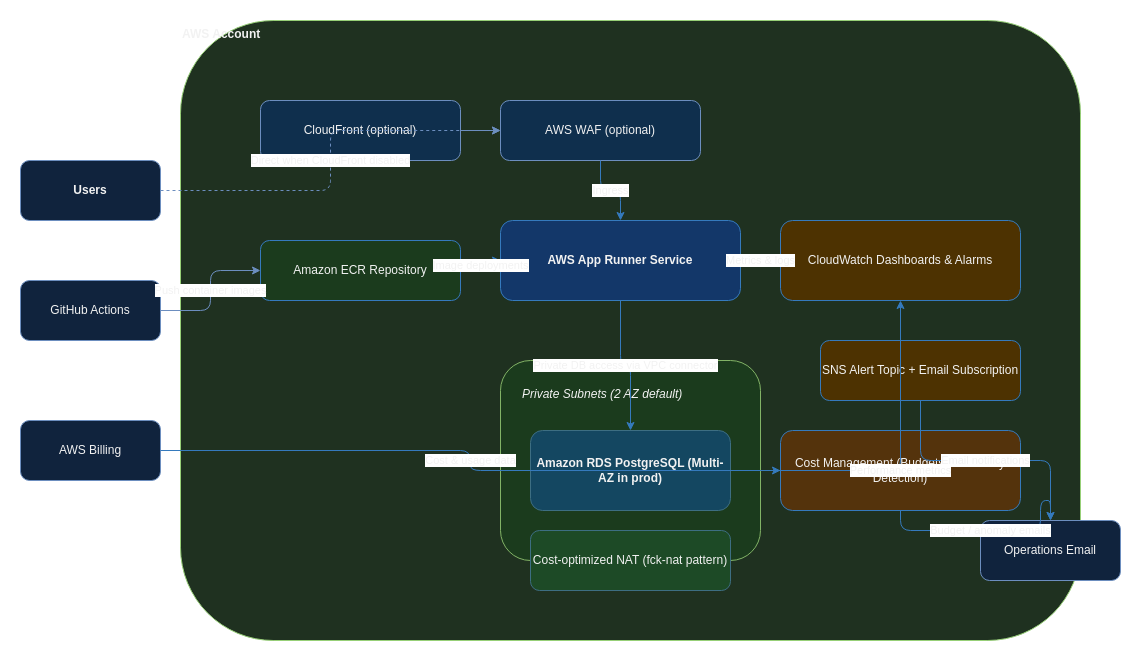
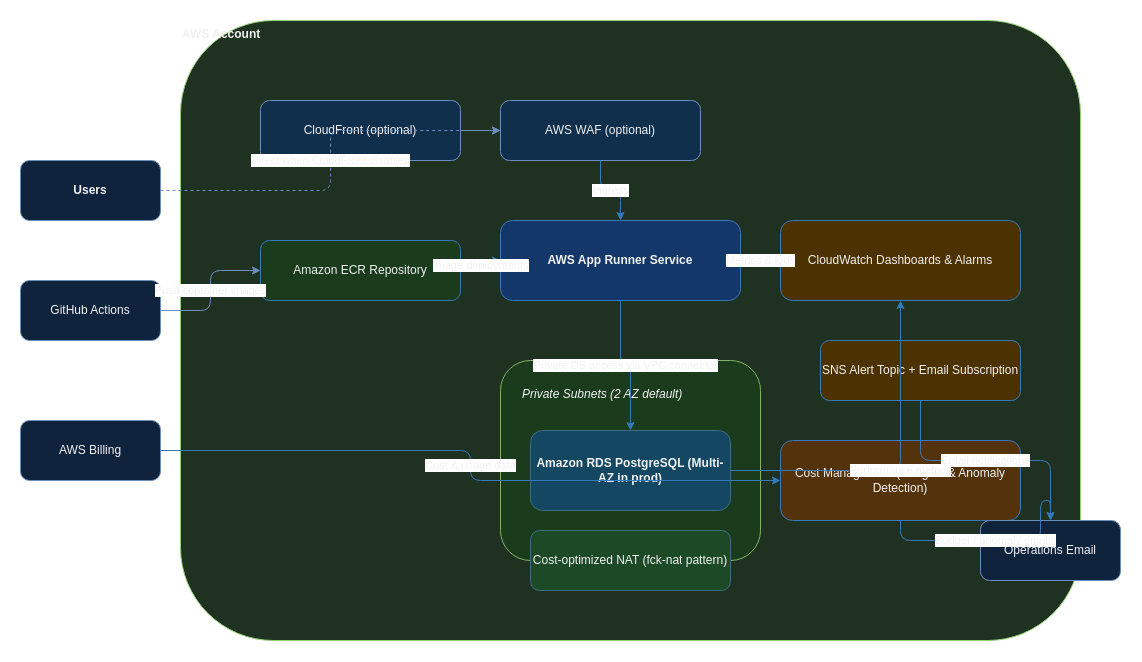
  <mxCell id="0" />
  <mxCell id="1" parent="0" />
  <mxCell id="2" value="AWS Account" style="rounded=1;whiteSpace=wrap;html=1;align=left;verticalAlign=top;fontStyle=1;strokeColor=#97d077;fillColor=#1f3120;fontColor=#f2f2f2;container=1;collapsible=0;recursiveResize=0;" vertex="1" parent="1"><mxGeometry x="180" y="20" width="900" height="620" as="geometry" /></mxCell>
  <mxCell id="3" value="Users" style="rounded=1;whiteSpace=wrap;html=1;strokeColor=#6c8ebf;fillColor=#10233d;fontColor=#f2f2f2;fontStyle=1;" vertex="1" parent="1"><mxGeometry x="20" y="160" width="140" height="60" as="geometry" /></mxCell>
  <mxCell id="4" value="GitHub Actions" style="rounded=1;whiteSpace=wrap;html=1;strokeColor=#6c8ebf;fillColor=#10233d;fontColor=#f2f2f2;" vertex="1" parent="1"><mxGeometry x="20" y="280" width="140" height="60" as="geometry" /></mxCell>
  <mxCell id="5" value="Operations Email" style="rounded=1;whiteSpace=wrap;html=1;strokeColor=#6c8ebf;fillColor=#10233d;fontColor=#f2f2f2;" vertex="1" parent="1"><mxGeometry x="980" y="520" width="140" height="60" as="geometry" /></mxCell>
  <mxCell id="6" value="AWS Billing" style="rounded=1;whiteSpace=wrap;html=1;strokeColor=#6c8ebf;fillColor=#10233d;fontColor=#f2f2f2;" vertex="1" parent="1"><mxGeometry x="20" y="420" width="140" height="60" as="geometry" /></mxCell>
  <mxCell id="7" value="CloudFront (optional)" style="rounded=1;whiteSpace=wrap;html=1;strokeColor=#6c8ebf;fillColor=#0f2f4d;fontColor=#f2f2f2;" vertex="1" parent="2"><mxGeometry x="80" y="80" width="200" height="60" as="geometry" /></mxCell>
  <mxCell id="8" value="AWS WAF (optional)" style="rounded=1;whiteSpace=wrap;html=1;strokeColor=#6c8ebf;fillColor=#0f2f4d;fontColor=#f2f2f2;" vertex="1" parent="2"><mxGeometry x="320" y="80" width="200" height="60" as="geometry" /></mxCell>
  <mxCell id="9" value="Amazon ECR Repository" style="rounded=1;whiteSpace=wrap;html=1;strokeColor=#357abd;fillColor=#1b3b1d;fontColor=#f2f2f2;" vertex="1" parent="2"><mxGeometry x="80" y="220" width="200" height="60" as="geometry" /></mxCell>
  <mxCell id="10" value="AWS App Runner Service" style="rounded=1;whiteSpace=wrap;html=1;strokeColor=#357abd;fillColor=#133769;fontColor=#f2f2f2;fontStyle=1;" vertex="1" parent="2"><mxGeometry x="320" y="200" width="240" height="80" as="geometry" /></mxCell>
  <mxCell id="11" value="CloudWatch Dashboards &amp; Alarms" style="rounded=1;whiteSpace=wrap;html=1;strokeColor=#357abd;fillColor=#4d3201;fontColor=#f2f2f2;" vertex="1" parent="2"><mxGeometry x="600" y="200" width="240" height="80" as="geometry" /></mxCell>
  <mxCell id="12" value="SNS Alert Topic + Email Subscription" style="rounded=1;whiteSpace=wrap;html=1;strokeColor=#357abd;fillColor=#4d3201;fontColor=#f2f2f2;" vertex="1" parent="2"><mxGeometry x="640" y="320" width="200" height="60" as="geometry" /></mxCell>
- <mxCell id="13" value="Cost Management (Budgets &amp; Anomaly Detection)" style="rounded=1;whiteSpace=wrap;html=1;strokeColor=#357abd;fillColor=#54330c;fontColor=#f2f2f2;" vertex="1" parent="2"><mxGeometry x="600" y="410" width="240" height="80" as="geometry" /></mxCell>
+ <mxCell id="13" value="Cost Management (Budgets &amp; Anomaly Detection)" style="rounded=1;whiteSpace=wrap;html=1;strokeColor=#357abd;fillColor=#54330c;fontColor=#f2f2f2;" vertex="1" parent="2"><mxGeometry x="600" y="420" width="240" height="80" as="geometry" /></mxCell>
  <mxCell id="14" value="VPC (private subnets)" style="rounded=1;whiteSpace=wrap;html=1;strokeColor=#82b366;fillColor=#1b3b1d;fontColor=#f2f2f2;container=1;collapsible=0;" vertex="1" parent="2"><mxGeometry x="320" y="340" width="260" height="200" as="geometry" /></mxCell>
  <mxCell id="15" value="Private Subnets (2 AZ default)" style="text;html=1;strokeColor=none;fillColor=none;fontColor=#f2f2f2;fontStyle=2;" vertex="1" parent="14"><mxGeometry x="20" y="20" width="220" height="30" as="geometry" /></mxCell>
  <mxCell id="16" value="Amazon RDS PostgreSQL (Multi-AZ in prod)" style="rounded=1;whiteSpace=wrap;html=1;strokeColor=#3d6e82;fillColor=#144761;fontColor=#f2f2f2;fontStyle=1;" vertex="1" parent="14"><mxGeometry x="30" y="70" width="200" height="80" as="geometry" /></mxCell>
  <mxCell id="17" value="Cost-optimized NAT (fck-nat pattern)" style="rounded=1;whiteSpace=wrap;html=1;strokeColor=#3d6e82;fillColor=#1d4a26;fontColor=#f2f2f2;" vertex="1" parent="14"><mxGeometry x="30" y="170" width="200" height="60" as="geometry" /></mxCell>
  <mxCell id="18" value="" style="edgeStyle=orthogonalEdgeStyle;rounded=1;orthogonalLoop=1;jettySize=auto;html=1;strokeColor=#6c8ebf;endArrow=classic;endFill=1;" edge="1" source="7" target="8" parent="2"><mxGeometry relative="1" as="geometry" /></mxCell>
  <mxCell id="19" value="Ingress" style="edgeStyle=orthogonalEdgeStyle;rounded=1;orthogonalLoop=1;jettySize=auto;html=1;fontColor=#f2f2f2;strokeColor=#357abd;endArrow=classic;endFill=1;" edge="1" source="8" target="10" parent="2"><mxGeometry relative="1" as="geometry" /></mxCell>
  <mxCell id="20" value="Direct when CloudFront disabled" style="edgeStyle=orthogonalEdgeStyle;rounded=1;orthogonalLoop=1;jettySize=auto;html=1;strokeColor=#6c8ebf;dashed=1;endArrow=classic;endFill=1;fontColor=#f2f2f2;fontSize=11;" edge="1" source="3" target="8" parent="1"><mxGeometry relative="1" as="geometry" /></mxCell>
  <mxCell id="21" value="Push container images" style="edgeStyle=orthogonalEdgeStyle;rounded=1;orthogonalLoop=1;jettySize=auto;html=1;strokeColor=#6c8ebf;fontColor=#f2f2f2;endArrow=classic;endFill=1;" edge="1" source="4" target="9" parent="1"><mxGeometry relative="1" as="geometry" /></mxCell>
  <mxCell id="22" value="Image deployments" style="edgeStyle=orthogonalEdgeStyle;rounded=1;orthogonalLoop=1;jettySize=auto;html=1;strokeColor=#357abd;fontColor=#f2f2f2;endArrow=classic;endFill=1;" edge="1" source="9" target="10" parent="2"><mxGeometry relative="1" as="geometry" /></mxCell>
  <mxCell id="23" value="Metrics &amp; logs" style="edgeStyle=orthogonalEdgeStyle;rounded=1;orthogonalLoop=1;jettySize=auto;html=1;strokeColor=#357abd;fontColor=#f2f2f2;endArrow=classic;endFill=1;" edge="1" source="10" target="11" parent="2"><mxGeometry relative="1" as="geometry" /></mxCell>
  <mxCell id="24" value="Performance metrics" style="edgeStyle=orthogonalEdgeStyle;rounded=1;orthogonalLoop=1;jettySize=auto;html=1;strokeColor=#357abd;fontColor=#f2f2f2;endArrow=classic;endFill=1;" edge="1" source="16" target="11" parent="2"><mxGeometry relative="1" as="geometry" /></mxCell>
  <mxCell id="25" value="Email notifications" style="edgeStyle=orthogonalEdgeStyle;rounded=1;orthogonalLoop=1;jettySize=auto;html=1;strokeColor=#357abd;fontColor=#f2f2f2;endArrow=classic;endFill=1;" edge="1" source="12" target="5" parent="1"><mxGeometry relative="1" as="geometry" /></mxCell>
  <mxCell id="26" value="Budget / anomaly emails" style="edgeStyle=orthogonalEdgeStyle;rounded=1;orthogonalLoop=1;jettySize=auto;html=1;strokeColor=#357abd;fontColor=#f2f2f2;endArrow=classic;endFill=1;" edge="1" source="13" target="5" parent="1"><mxGeometry relative="1" as="geometry" /></mxCell>
  <mxCell id="27" value="Private DB access via VPC connector" style="edgeStyle=orthogonalEdgeStyle;rounded=1;orthogonalLoop=1;jettySize=auto;html=1;strokeColor=#357abd;fontColor=#f2f2f2;endArrow=classic;endFill=1;fontSize=11;" edge="1" source="10" target="16" parent="2"><mxGeometry relative="1" as="geometry" /></mxCell>
  <mxCell id="28" value="Cost &amp; usage data" style="edgeStyle=orthogonalEdgeStyle;rounded=1;orthogonalLoop=1;jettySize=auto;html=1;strokeColor=#357abd;fontColor=#f2f2f2;endArrow=classic;endFill=1;" edge="1" source="6" target="13" parent="1"><mxGeometry relative="1" as="geometry" /></mxCell>
